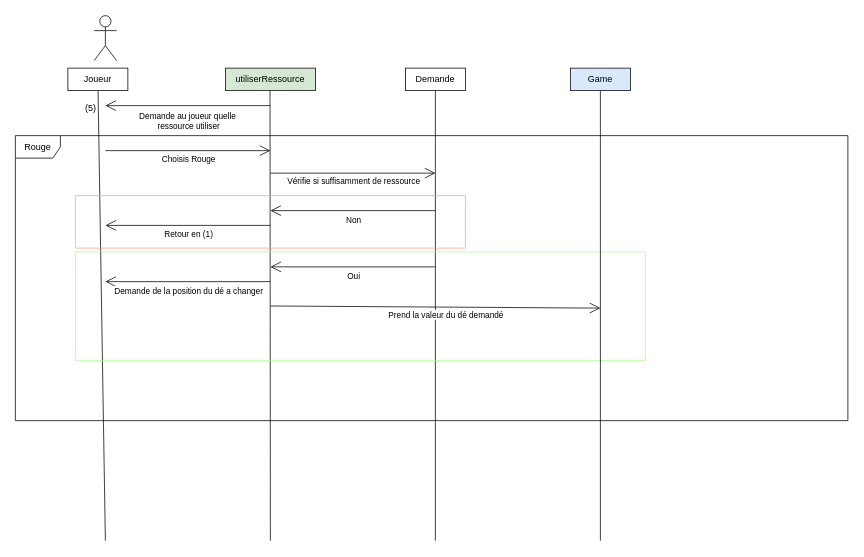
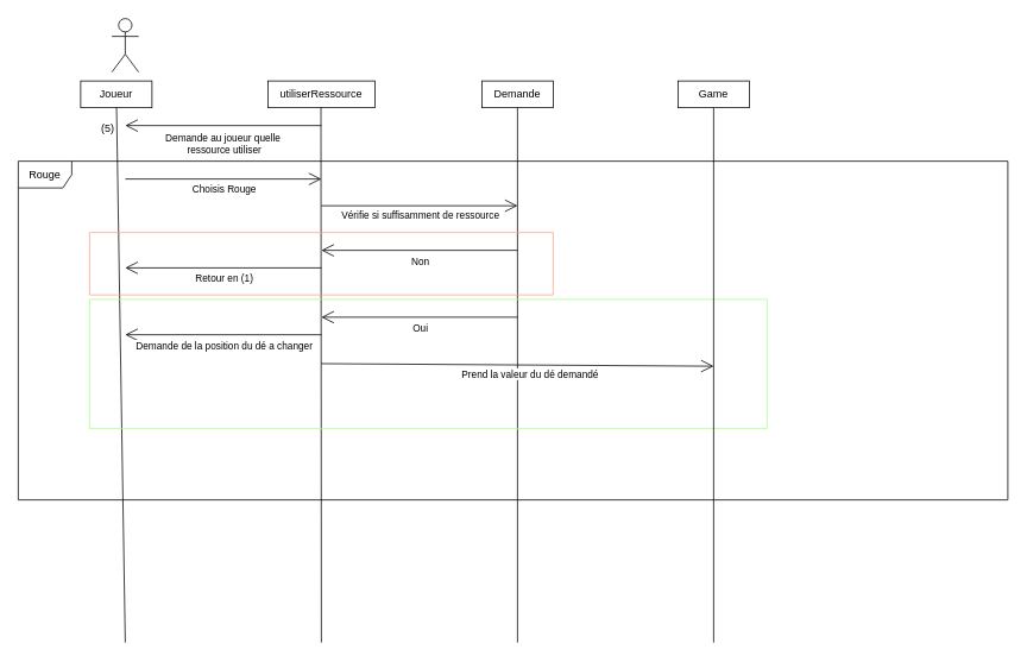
  <mxCell id="0" />
  <mxCell id="1" parent="0" />
  <mxCell id="2" value="Joueur" style="html=1;whiteSpace=wrap;" vertex="1" parent="1"><mxGeometry x="90" y="90" width="80" height="30" as="geometry" /></mxCell>
- <mxCell id="3" value="utiliserRessource" style="html=1;whiteSpace=wrap;fillColor=#d5e8d4;" vertex="1" parent="1"><mxGeometry x="300" y="90" width="120" height="30" as="geometry" /></mxCell>
+ <mxCell id="3" value="utiliserRessource" style="html=1;whiteSpace=wrap;" vertex="1" parent="1"><mxGeometry x="300" y="90" width="120" height="30" as="geometry" /></mxCell>
  <mxCell id="4" value="Demande" style="html=1;whiteSpace=wrap;" vertex="1" parent="1"><mxGeometry x="540" y="90" width="80" height="30" as="geometry" /></mxCell>
  <mxCell id="5" value="" style="endArrow=none;html=1;rounded=0;" edge="1" parent="1" target="2"><mxGeometry width="50" height="50" relative="1" as="geometry"><mxPoint x="140" y="720" as="sourcePoint" /><mxPoint x="130" y="120" as="targetPoint" /></mxGeometry></mxCell>
  <mxCell id="6" value="" style="endArrow=none;html=1;rounded=0;" edge="1" parent="1"><mxGeometry width="50" height="50" relative="1" as="geometry"><mxPoint x="360" y="720" as="sourcePoint" /><mxPoint x="359.52" y="120" as="targetPoint" /></mxGeometry></mxCell>
  <mxCell id="7" value="" style="shape=umlActor;verticalLabelPosition=bottom;verticalAlign=top;html=1;outlineConnect=0;" vertex="1" parent="1"><mxGeometry x="125" y="20" width="30" height="60" as="geometry" /></mxCell>
  <mxCell id="8" value="" style="endArrow=open;endFill=1;endSize=12;html=1;rounded=0;" edge="1" parent="1"><mxGeometry width="160" relative="1" as="geometry"><mxPoint x="360" y="140" as="sourcePoint" /><mxPoint x="140" y="140" as="targetPoint" /></mxGeometry></mxCell>
  <mxCell id="9" value="Demande au joueur quelle&amp;nbsp;&lt;div&gt;ressource utiliser&lt;/div&gt;" style="edgeLabel;html=1;align=center;verticalAlign=middle;resizable=0;points=[];" vertex="1" connectable="0" parent="8"><mxGeometry x="0.117" y="1" relative="1" as="geometry"><mxPoint x="13" y="19" as="offset" /></mxGeometry></mxCell>
  <mxCell id="10" value="" style="endArrow=open;endFill=1;endSize=12;html=1;rounded=0;" edge="1" parent="1"><mxGeometry width="160" relative="1" as="geometry"><mxPoint x="140" y="200" as="sourcePoint" /><mxPoint x="360" y="200" as="targetPoint" /></mxGeometry></mxCell>
  <mxCell id="11" value="Choisis Rouge" style="edgeLabel;html=1;align=center;verticalAlign=middle;resizable=0;points=[];" vertex="1" connectable="0" parent="10"><mxGeometry x="0.117" y="1" relative="1" as="geometry"><mxPoint x="-13" y="11" as="offset" /></mxGeometry></mxCell>
  <mxCell id="12" value="" style="endArrow=none;html=1;rounded=0;" edge="1" parent="1"><mxGeometry width="50" height="50" relative="1" as="geometry"><mxPoint x="580" y="720" as="sourcePoint" /><mxPoint x="580" y="120" as="targetPoint" /></mxGeometry></mxCell>
  <mxCell id="13" value="Rouge" style="shape=umlFrame;whiteSpace=wrap;html=1;pointerEvents=0;" vertex="1" parent="1"><mxGeometry x="20" y="180" width="1110" height="380" as="geometry" /></mxCell>
  <mxCell id="14" value="" style="endArrow=open;endFill=1;endSize=12;html=1;rounded=0;" edge="1" parent="1"><mxGeometry width="160" relative="1" as="geometry"><mxPoint x="360" y="230" as="sourcePoint" /><mxPoint x="580" y="230" as="targetPoint" /></mxGeometry></mxCell>
  <mxCell id="15" value="Vérifie si suffisamment de ressource" style="edgeLabel;html=1;align=center;verticalAlign=middle;resizable=0;points=[];" vertex="1" connectable="0" parent="14"><mxGeometry x="0.117" y="1" relative="1" as="geometry"><mxPoint x="-13" y="11" as="offset" /></mxGeometry></mxCell>
  <mxCell id="16" value="" style="swimlane;startSize=0;strokeColor=#FFA18A;" vertex="1" parent="1"><mxGeometry x="100" y="260" width="520" height="70" as="geometry"><mxRectangle x="400" y="260" width="50" height="40" as="alternateBounds" /></mxGeometry></mxCell>
  <mxCell id="17" value="" style="endArrow=open;endFill=1;endSize=12;html=1;rounded=0;" edge="1" parent="16"><mxGeometry width="160" relative="1" as="geometry"><mxPoint x="260" y="39.69" as="sourcePoint" /><mxPoint x="40" y="39.69" as="targetPoint" /></mxGeometry></mxCell>
  <mxCell id="18" value="Retour en (1)" style="edgeLabel;html=1;align=center;verticalAlign=middle;resizable=0;points=[];" vertex="1" connectable="0" parent="17"><mxGeometry x="0.117" y="1" relative="1" as="geometry"><mxPoint x="13" y="11" as="offset" /></mxGeometry></mxCell>
  <mxCell id="19" value="" style="endArrow=open;endFill=1;endSize=12;html=1;rounded=0;" edge="1" parent="16"><mxGeometry width="160" relative="1" as="geometry"><mxPoint x="480" y="20" as="sourcePoint" /><mxPoint x="260" y="20" as="targetPoint" /></mxGeometry></mxCell>
  <mxCell id="20" value="Non" style="edgeLabel;html=1;align=center;verticalAlign=middle;resizable=0;points=[];" vertex="1" connectable="0" parent="19"><mxGeometry x="0.117" y="1" relative="1" as="geometry"><mxPoint x="13" y="11" as="offset" /></mxGeometry></mxCell>
  <mxCell id="21" value="(5)" style="text;html=1;align=center;verticalAlign=middle;resizable=0;points=[];autosize=1;strokeColor=none;fillColor=none;" vertex="1" parent="1"><mxGeometry x="100" y="128" width="40" height="30" as="geometry" /></mxCell>
  <mxCell id="22" value="" style="swimlane;startSize=0;strokeColor=#A7FF8C;" vertex="1" parent="1"><mxGeometry x="100" y="335" width="760" height="145" as="geometry"><mxRectangle x="400" y="335" width="50" height="40" as="alternateBounds" /></mxGeometry></mxCell>
  <mxCell id="23" value="" style="endArrow=open;endFill=1;endSize=12;html=1;rounded=0;" edge="1" parent="22"><mxGeometry width="160" relative="1" as="geometry"><mxPoint x="260" y="39.69" as="sourcePoint" /><mxPoint x="40" y="39.69" as="targetPoint" /></mxGeometry></mxCell>
  <mxCell id="24" value="Demande de la position du dé a changer" style="edgeLabel;html=1;align=center;verticalAlign=middle;resizable=0;points=[];" vertex="1" connectable="0" parent="23"><mxGeometry x="0.117" y="1" relative="1" as="geometry"><mxPoint x="13" y="11" as="offset" /></mxGeometry></mxCell>
  <mxCell id="25" value="" style="endArrow=open;endFill=1;endSize=12;html=1;rounded=0;" edge="1" parent="22"><mxGeometry width="160" relative="1" as="geometry"><mxPoint x="480" y="20" as="sourcePoint" /><mxPoint x="260" y="20" as="targetPoint" /></mxGeometry></mxCell>
  <mxCell id="26" value="Oui" style="edgeLabel;html=1;align=center;verticalAlign=middle;resizable=0;points=[];" vertex="1" connectable="0" parent="25"><mxGeometry x="0.117" y="1" relative="1" as="geometry"><mxPoint x="13" y="11" as="offset" /></mxGeometry></mxCell>
  <mxCell id="27" value="" style="endArrow=open;endFill=1;endSize=12;html=1;rounded=0;" edge="1" parent="22"><mxGeometry width="160" relative="1" as="geometry"><mxPoint x="260" y="72.14" as="sourcePoint" /><mxPoint x="700" y="75" as="targetPoint" /></mxGeometry></mxCell>
  <mxCell id="28" value="Prend la valeur du dé demandé" style="edgeLabel;html=1;align=center;verticalAlign=middle;resizable=0;points=[];" vertex="1" connectable="0" parent="27"><mxGeometry x="0.117" y="1" relative="1" as="geometry"><mxPoint x="-13" y="11" as="offset" /></mxGeometry></mxCell>
  <mxCell id="29" value="" style="endArrow=none;html=1;rounded=0;" edge="1" parent="1"><mxGeometry width="50" height="50" relative="1" as="geometry"><mxPoint x="800" y="720" as="sourcePoint" /><mxPoint x="800" y="120" as="targetPoint" /></mxGeometry></mxCell>
- <mxCell id="30" value="Game" style="html=1;whiteSpace=wrap;fillColor=#dae8fc;" vertex="1" parent="1"><mxGeometry x="760" y="90" width="80" height="30" as="geometry" /></mxCell>
+ <mxCell id="30" value="Game" style="html=1;whiteSpace=wrap;" vertex="1" parent="1"><mxGeometry x="760" y="90" width="80" height="30" as="geometry" /></mxCell>
